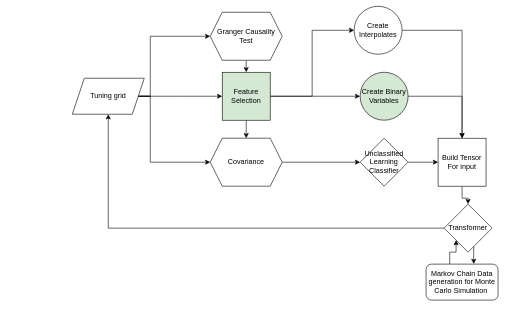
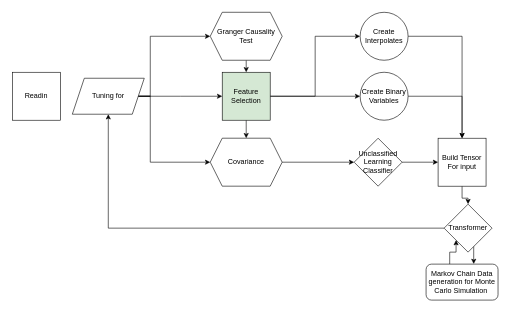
  <mxCell id="0" />
  <mxCell id="1" parent="0" />
  <mxCell id="2" style="edgeStyle=orthogonalEdgeStyle;rounded=0;orthogonalLoop=1;jettySize=auto;html=1;entryX=0;entryY=0.5;entryDx=0;entryDy=0;exitX=1;exitY=0.5;exitDx=0;exitDy=0;" parent="1" source="21" target="14" edge="1"><mxGeometry relative="1" as="geometry" /></mxCell>
  <mxCell id="3" style="edgeStyle=orthogonalEdgeStyle;rounded=0;orthogonalLoop=1;jettySize=auto;html=1;entryX=0;entryY=0.5;entryDx=0;entryDy=0;" parent="1" target="15" edge="1"><mxGeometry relative="1" as="geometry"><mxPoint x="110" y="130" as="targetPoint" /><mxPoint x="250" y="160" as="sourcePoint" /><Array as="points"><mxPoint x="250" y="160" /><mxPoint x="250" y="280" /></Array></mxGeometry></mxCell>
  <mxCell id="4" style="edgeStyle=orthogonalEdgeStyle;rounded=0;orthogonalLoop=1;jettySize=auto;html=1;entryX=0;entryY=0.5;entryDx=0;entryDy=0;" parent="1" source="23" target="12" edge="1"><mxGeometry relative="1" as="geometry"><mxPoint x="110" y="-100" as="targetPoint" /><mxPoint x="210" y="160" as="sourcePoint" /><Array as="points"><mxPoint x="250" y="160" /><mxPoint x="250" y="60" /></Array></mxGeometry></mxCell>
  <mxCell id="5" style="edgeStyle=orthogonalEdgeStyle;rounded=0;orthogonalLoop=1;jettySize=auto;html=1;entryX=0;entryY=0.5;entryDx=0;entryDy=0;" parent="1" target="21" edge="1"><mxGeometry relative="1" as="geometry"><mxPoint x="230" y="160" as="sourcePoint" /><Array as="points"><mxPoint x="300" y="160" /><mxPoint x="300" y="160" /></Array></mxGeometry></mxCell>
+ <mxCell id="6" value="Readin" style="whiteSpace=wrap;html=1;aspect=fixed;" parent="1" vertex="1"><mxGeometry x="20" y="120" width="80" height="80" as="geometry" /></mxCell>
  <mxCell id="7" style="edgeStyle=orthogonalEdgeStyle;rounded=0;orthogonalLoop=1;jettySize=auto;html=1;entryX=0.662;entryY=-0.005;entryDx=0;entryDy=0;entryPerimeter=0;exitX=1;exitY=1;exitDx=0;exitDy=0;" parent="1" source="8" target="25" edge="1"><mxGeometry relative="1" as="geometry"><mxPoint x="830" y="410" as="sourcePoint" /><Array as="points"><mxPoint x="790" y="390" /></Array></mxGeometry></mxCell>
  <mxCell id="8" value="Transformer" style="rhombus;whiteSpace=wrap;html=1;" parent="1" vertex="1"><mxGeometry x="740" y="340" width="80" height="80" as="geometry" /></mxCell>
  <mxCell id="9" style="edgeStyle=orthogonalEdgeStyle;rounded=0;orthogonalLoop=1;jettySize=auto;html=1;entryX=0;entryY=0.5;entryDx=0;entryDy=0;" parent="1" source="10" target="28" edge="1"><mxGeometry relative="1" as="geometry"><mxPoint x="710" y="280" as="targetPoint" /></mxGeometry></mxCell>
- <mxCell id="10" value="Unclassified Learning Classifier" style="rhombus;whiteSpace=wrap;html=1;" parent="1" vertex="1"><mxGeometry x="600" y="230" width="80" height="80" as="geometry" /></mxCell>
+ <mxCell id="10" value="Unclassified Learning Classifier" style="rhombus;whiteSpace=wrap;html=1;" parent="1" vertex="1"><mxGeometry x="590" y="230" width="80" height="80" as="geometry" /></mxCell>
  <mxCell id="11" style="edgeStyle=orthogonalEdgeStyle;rounded=0;orthogonalLoop=1;jettySize=auto;html=1;entryX=0.5;entryY=0;entryDx=0;entryDy=0;exitX=0.5;exitY=1;exitDx=0;exitDy=0;" parent="1" source="12" target="21" edge="1"><mxGeometry relative="1" as="geometry"><mxPoint x="640" y="160" as="targetPoint" /></mxGeometry></mxCell>
  <mxCell id="12" value="Granger Causality Test" style="shape=hexagon;perimeter=hexagonPerimeter2;whiteSpace=wrap;html=1;fixedSize=1;" parent="1" vertex="1"><mxGeometry x="350" y="20" width="120" height="80" as="geometry" /></mxCell>
  <mxCell id="13" style="edgeStyle=orthogonalEdgeStyle;rounded=0;orthogonalLoop=1;jettySize=auto;html=1;entryX=0.5;entryY=0;entryDx=0;entryDy=0;" parent="1" source="14" target="28" edge="1"><mxGeometry relative="1" as="geometry"><mxPoint x="770" y="210" as="targetPoint" /></mxGeometry></mxCell>
- <mxCell id="14" value="Create Binary Variables" style="ellipse;whiteSpace=wrap;html=1;aspect=fixed;fillColor=#d5e8d4;" parent="1" vertex="1"><mxGeometry x="600" y="120" width="80" height="80" as="geometry" /></mxCell>
+ <mxCell id="14" value="Create Binary Variables" style="ellipse;whiteSpace=wrap;html=1;aspect=fixed;" parent="1" vertex="1"><mxGeometry x="600" y="120" width="80" height="80" as="geometry" /></mxCell>
  <mxCell id="15" value="Covariance" style="shape=hexagon;perimeter=hexagonPerimeter2;whiteSpace=wrap;html=1;fixedSize=1;" parent="1" vertex="1"><mxGeometry x="350" y="230" width="120" height="80" as="geometry" /></mxCell>
  <mxCell id="16" style="edgeStyle=orthogonalEdgeStyle;rounded=0;orthogonalLoop=1;jettySize=auto;html=1;entryX=0.5;entryY=0;entryDx=0;entryDy=0;" parent="1" source="17" target="28" edge="1"><mxGeometry relative="1" as="geometry"><mxPoint x="770" y="210" as="targetPoint" /></mxGeometry></mxCell>
- <mxCell id="17" value="Create Interpolates" style="ellipse;whiteSpace=wrap;html=1;aspect=fixed;" parent="1" vertex="1"><mxGeometry x="590" y="10" width="80" height="80" as="geometry" /></mxCell>
+ <mxCell id="17" value="Create Interpolates" style="ellipse;whiteSpace=wrap;html=1;aspect=fixed;" parent="1" vertex="1"><mxGeometry x="600" y="20" width="80" height="80" as="geometry" /></mxCell>
  <mxCell id="18" value="" style="endArrow=classic;html=1;rounded=0;exitX=1;exitY=0.5;exitDx=0;exitDy=0;entryX=0;entryY=0.5;entryDx=0;entryDy=0;" parent="1" source="15" target="10" edge="1"><mxGeometry width="50" height="50" relative="1" as="geometry"><mxPoint x="560" y="330" as="sourcePoint" /><mxPoint x="570" y="280" as="targetPoint" /></mxGeometry></mxCell>
  <mxCell id="19" style="edgeStyle=orthogonalEdgeStyle;rounded=0;orthogonalLoop=1;jettySize=auto;html=1;exitX=0.5;exitY=1;exitDx=0;exitDy=0;entryX=0.5;entryY=0;entryDx=0;entryDy=0;" parent="1" source="21" target="15" edge="1"><mxGeometry relative="1" as="geometry" /></mxCell>
  <mxCell id="20" style="edgeStyle=orthogonalEdgeStyle;rounded=0;orthogonalLoop=1;jettySize=auto;html=1;entryX=0;entryY=0.5;entryDx=0;entryDy=0;" parent="1" source="21" target="17" edge="1"><mxGeometry relative="1" as="geometry" /></mxCell>
  <mxCell id="21" value="Feature Selection" style="whiteSpace=wrap;html=1;aspect=fixed;fillColor=#d5e8d4;" parent="1" vertex="1"><mxGeometry x="370" y="120" width="80" height="80" as="geometry" /></mxCell>
  <mxCell id="22" value="" style="edgeStyle=orthogonalEdgeStyle;rounded=0;orthogonalLoop=1;jettySize=auto;html=1;entryX=0;entryY=0.5;entryDx=0;entryDy=0;" parent="1" target="23" edge="1"><mxGeometry relative="1" as="geometry"><mxPoint x="350" y="30" as="targetPoint" /><mxPoint x="210" y="160" as="sourcePoint" /><Array as="points"><mxPoint x="250" y="160" /></Array></mxGeometry></mxCell>
- <mxCell id="23" value="Tuning grid" style="shape=parallelogram;perimeter=parallelogramPerimeter;whiteSpace=wrap;html=1;fixedSize=1;" parent="1" vertex="1"><mxGeometry x="120" y="130" width="120" height="60" as="geometry" /></mxCell>
+ <mxCell id="23" value="Tuning for" style="shape=parallelogram;perimeter=parallelogramPerimeter;whiteSpace=wrap;html=1;fixedSize=1;" parent="1" vertex="1"><mxGeometry x="120" y="130" width="120" height="60" as="geometry" /></mxCell>
  <mxCell id="24" style="edgeStyle=orthogonalEdgeStyle;rounded=0;orthogonalLoop=1;jettySize=auto;html=1;exitX=0.328;exitY=0.003;exitDx=0;exitDy=0;entryX=0;entryY=1;entryDx=0;entryDy=0;exitPerimeter=0;" parent="1" source="25" target="8" edge="1"><mxGeometry relative="1" as="geometry" /></mxCell>
  <mxCell id="25" value="Markov Chain Data generation for Monte Carlo Simulation&amp;nbsp;" style="rounded=1;whiteSpace=wrap;html=1;" parent="1" vertex="1"><mxGeometry x="710" y="440" width="120" height="60" as="geometry" /></mxCell>
  <mxCell id="26" style="edgeStyle=orthogonalEdgeStyle;rounded=0;orthogonalLoop=1;jettySize=auto;html=1;exitX=0;exitY=0.5;exitDx=0;exitDy=0;entryX=0.5;entryY=1;entryDx=0;entryDy=0;" parent="1" source="8" target="23" edge="1"><mxGeometry relative="1" as="geometry"><mxPoint x="470" y="380" as="targetPoint" /></mxGeometry></mxCell>
  <mxCell id="27" style="edgeStyle=orthogonalEdgeStyle;rounded=0;orthogonalLoop=1;jettySize=auto;html=1;entryX=0.5;entryY=0;entryDx=0;entryDy=0;" parent="1" source="28" target="8" edge="1"><mxGeometry relative="1" as="geometry" /></mxCell>
  <mxCell id="28" value="Build Tensor For input" style="whiteSpace=wrap;html=1;aspect=fixed;" parent="1" vertex="1"><mxGeometry x="730" y="230" width="80" height="80" as="geometry" /></mxCell>
